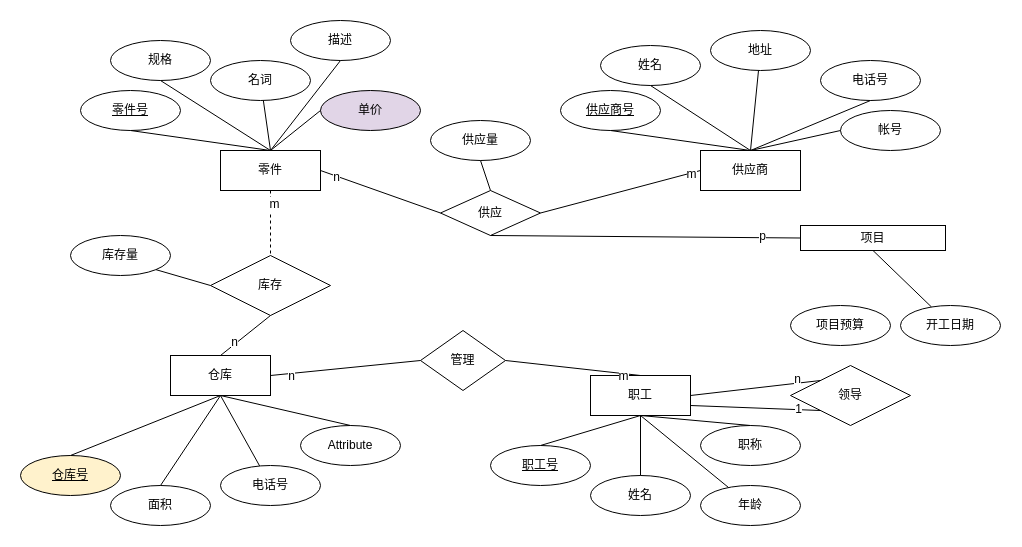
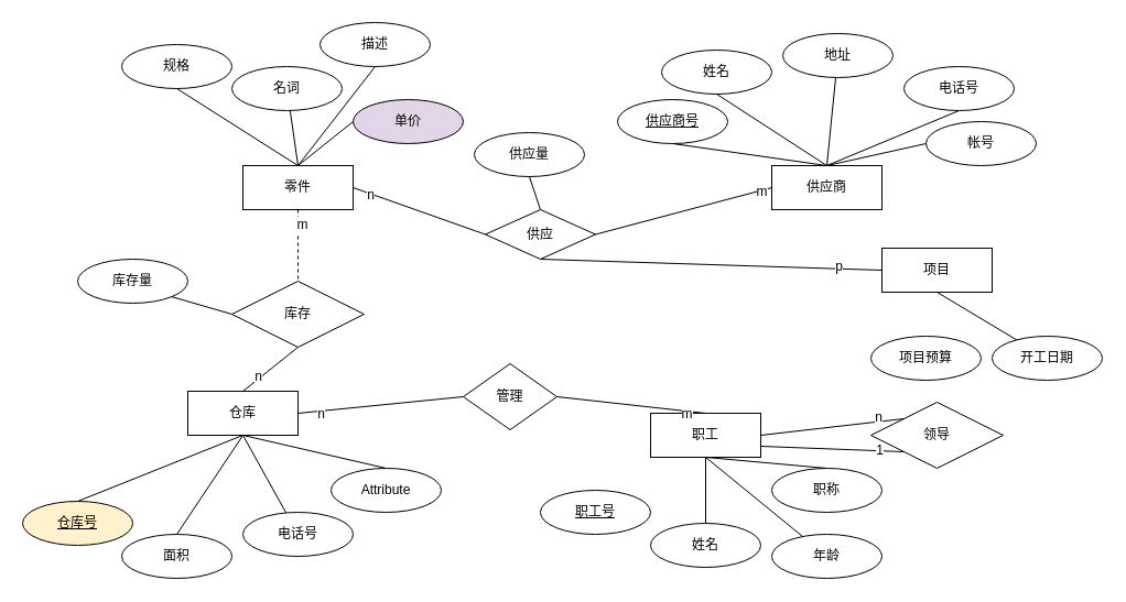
  <mxCell id="0" />
  <mxCell id="1" parent="0" />
  <mxCell id="2" value="零件" style="whiteSpace=wrap;html=1;align=center;" vertex="1" parent="1"><mxGeometry x="220" y="150" width="100" height="40" as="geometry" /></mxCell>
- <mxCell id="3" value="零件号" style="ellipse;whiteSpace=wrap;html=1;align=center;fontStyle=4" vertex="1" parent="1"><mxGeometry x="80" y="90" width="100" height="40" as="geometry" /></mxCell>
- <mxCell id="4" value="" style="endArrow=none;html=1;rounded=0;entryX=0.5;entryY=0;entryDx=0;entryDy=0;exitX=0.5;exitY=1;exitDx=0;exitDy=0;" edge="1" parent="1" source="3" target="2"><mxGeometry relative="1" as="geometry"><mxPoint x="120" y="149" as="sourcePoint" /><mxPoint x="280" y="149" as="targetPoint" /></mxGeometry></mxCell>
  <mxCell id="5" value="规格" style="ellipse;whiteSpace=wrap;html=1;align=center;" vertex="1" parent="1"><mxGeometry x="110" y="40" width="100" height="40" as="geometry" /></mxCell>
  <mxCell id="6" value="描述" style="ellipse;whiteSpace=wrap;html=1;align=center;" vertex="1" parent="1"><mxGeometry x="290" y="20" width="100" height="40" as="geometry" /></mxCell>
  <mxCell id="7" value="名词" style="ellipse;whiteSpace=wrap;html=1;align=center;" vertex="1" parent="1"><mxGeometry x="210" y="60" width="100" height="40" as="geometry" /></mxCell>
  <mxCell id="8" value="" style="endArrow=none;html=1;rounded=0;entryX=0.5;entryY=0;entryDx=0;entryDy=0;exitX=0.5;exitY=1;exitDx=0;exitDy=0;" edge="1" parent="1" source="5" target="2"><mxGeometry relative="1" as="geometry"><mxPoint x="140" y="140" as="sourcePoint" /><mxPoint x="280" y="160" as="targetPoint" /></mxGeometry></mxCell>
  <mxCell id="9" value="" style="endArrow=none;html=1;rounded=0;entryX=0.5;entryY=0;entryDx=0;entryDy=0;" edge="1" parent="1" source="7" target="2"><mxGeometry relative="1" as="geometry"><mxPoint x="180" y="60" as="sourcePoint" /><mxPoint x="280" y="160" as="targetPoint" /></mxGeometry></mxCell>
  <mxCell id="10" value="" style="endArrow=none;html=1;rounded=0;entryX=0.5;entryY=0;entryDx=0;entryDy=0;exitX=0.5;exitY=1;exitDx=0;exitDy=0;" edge="1" parent="1" source="6" target="2"><mxGeometry relative="1" as="geometry"><mxPoint x="190" y="70" as="sourcePoint" /><mxPoint x="290" y="170" as="targetPoint" /></mxGeometry></mxCell>
  <mxCell id="11" value="供应商" style="whiteSpace=wrap;html=1;align=center;" vertex="1" parent="1"><mxGeometry x="700" y="150" width="100" height="40" as="geometry" /></mxCell>
  <mxCell id="12" value="供应商号" style="ellipse;whiteSpace=wrap;html=1;align=center;fontStyle=4" vertex="1" parent="1"><mxGeometry x="560" y="90" width="100" height="40" as="geometry" /></mxCell>
  <mxCell id="13" value="" style="endArrow=none;html=1;rounded=0;entryX=0.5;entryY=0;entryDx=0;entryDy=0;exitX=0.5;exitY=1;exitDx=0;exitDy=0;" edge="1" parent="1" source="12" target="11"><mxGeometry relative="1" as="geometry"><mxPoint x="600" y="149" as="sourcePoint" /><mxPoint x="760" y="149" as="targetPoint" /></mxGeometry></mxCell>
  <mxCell id="14" value="姓名" style="ellipse;whiteSpace=wrap;html=1;align=center;" vertex="1" parent="1"><mxGeometry x="600" y="45" width="100" height="40" as="geometry" /></mxCell>
  <mxCell id="15" value="电话号" style="ellipse;whiteSpace=wrap;html=1;align=center;" vertex="1" parent="1"><mxGeometry x="820" y="60" width="100" height="40" as="geometry" /></mxCell>
  <mxCell id="16" value="地址" style="ellipse;whiteSpace=wrap;html=1;align=center;" vertex="1" parent="1"><mxGeometry x="710" y="30" width="100" height="40" as="geometry" /></mxCell>
  <mxCell id="17" value="" style="endArrow=none;html=1;rounded=0;entryX=0.5;entryY=0;entryDx=0;entryDy=0;exitX=0.5;exitY=1;exitDx=0;exitDy=0;" edge="1" parent="1" source="14" target="11"><mxGeometry relative="1" as="geometry"><mxPoint x="620" y="140" as="sourcePoint" /><mxPoint x="760" y="160" as="targetPoint" /></mxGeometry></mxCell>
  <mxCell id="18" value="" style="endArrow=none;html=1;rounded=0;entryX=0.5;entryY=0;entryDx=0;entryDy=0;" edge="1" parent="1" source="16" target="11"><mxGeometry relative="1" as="geometry"><mxPoint x="660" y="60" as="sourcePoint" /><mxPoint x="760" y="160" as="targetPoint" /></mxGeometry></mxCell>
  <mxCell id="19" value="" style="endArrow=none;html=1;rounded=0;entryX=0.5;entryY=0;entryDx=0;entryDy=0;exitX=0.5;exitY=1;exitDx=0;exitDy=0;" edge="1" parent="1" source="15" target="11"><mxGeometry relative="1" as="geometry"><mxPoint x="670" y="70" as="sourcePoint" /><mxPoint x="770" y="170" as="targetPoint" /></mxGeometry></mxCell>
- <mxCell id="20" value="项目" style="whiteSpace=wrap;html=1;align=center;" vertex="1" parent="1"><mxGeometry x="800" y="225" width="145" height="25" as="geometry" /></mxCell>
+ <mxCell id="20" value="项目" style="whiteSpace=wrap;html=1;align=center;" vertex="1" parent="1"><mxGeometry x="800" y="225" width="100" height="40" as="geometry" /></mxCell>
  <mxCell id="21" value="项目预算" style="ellipse;whiteSpace=wrap;html=1;align=center;" vertex="1" parent="1"><mxGeometry x="790" y="305" width="100" height="40" as="geometry" /></mxCell>
  <mxCell id="22" value="开工日期" style="ellipse;whiteSpace=wrap;html=1;align=center;" vertex="1" parent="1"><mxGeometry x="900" y="305" width="100" height="40" as="geometry" /></mxCell>
  <mxCell id="23" value="" style="endArrow=none;html=1;rounded=0;entryX=0.5;entryY=1;entryDx=0;entryDy=0;" edge="1" parent="1" source="22" target="20"><mxGeometry relative="1" as="geometry"><mxPoint x="940" y="165" as="sourcePoint" /><mxPoint x="1040" y="265" as="targetPoint" /></mxGeometry></mxCell>
  <mxCell id="24" value="仓库" style="whiteSpace=wrap;html=1;align=center;" vertex="1" parent="1"><mxGeometry x="170" y="355" width="100" height="40" as="geometry" /></mxCell>
  <mxCell id="25" value="面积" style="ellipse;whiteSpace=wrap;html=1;align=center;" vertex="1" parent="1"><mxGeometry x="110" y="485" width="100" height="40" as="geometry" /></mxCell>
  <mxCell id="26" value="" style="endArrow=none;html=1;rounded=0;entryX=0.5;entryY=1;entryDx=0;entryDy=0;exitX=0.5;exitY=0;exitDx=0;exitDy=0;" edge="1" parent="1" source="25" target="24"><mxGeometry relative="1" as="geometry"><mxPoint x="250" y="384" as="sourcePoint" /><mxPoint x="410" y="384" as="targetPoint" /></mxGeometry></mxCell>
  <mxCell id="27" value="仓库号" style="ellipse;whiteSpace=wrap;html=1;align=center;fontStyle=4;fillColor=#fff2cc;" vertex="1" parent="1"><mxGeometry x="20" y="455" width="100" height="40" as="geometry" /></mxCell>
  <mxCell id="28" value="Attribute" style="ellipse;whiteSpace=wrap;html=1;align=center;" vertex="1" parent="1"><mxGeometry x="300" y="425" width="100" height="40" as="geometry" /></mxCell>
  <mxCell id="29" value="电话号" style="ellipse;whiteSpace=wrap;html=1;align=center;" vertex="1" parent="1"><mxGeometry x="220" y="465" width="100" height="40" as="geometry" /></mxCell>
  <mxCell id="30" value="" style="endArrow=none;html=1;rounded=0;entryX=0.5;entryY=1;entryDx=0;entryDy=0;exitX=0.5;exitY=0;exitDx=0;exitDy=0;" edge="1" parent="1" source="27" target="24"><mxGeometry relative="1" as="geometry"><mxPoint x="270" y="375" as="sourcePoint" /><mxPoint x="410" y="395" as="targetPoint" /></mxGeometry></mxCell>
  <mxCell id="31" value="" style="endArrow=none;html=1;rounded=0;entryX=0.5;entryY=1;entryDx=0;entryDy=0;" edge="1" parent="1" source="29" target="24"><mxGeometry relative="1" as="geometry"><mxPoint x="310" y="295" as="sourcePoint" /><mxPoint x="410" y="395" as="targetPoint" /></mxGeometry></mxCell>
  <mxCell id="32" value="" style="endArrow=none;html=1;rounded=0;exitX=0.5;exitY=0;exitDx=0;exitDy=0;entryX=0.5;entryY=1;entryDx=0;entryDy=0;" edge="1" parent="1" source="28" target="24"><mxGeometry relative="1" as="geometry"><mxPoint x="320" y="305" as="sourcePoint" /><mxPoint x="400" y="425" as="targetPoint" /></mxGeometry></mxCell>
  <mxCell id="33" value="职工" style="whiteSpace=wrap;html=1;align=center;" vertex="1" parent="1"><mxGeometry x="590" y="375" width="100" height="40" as="geometry" /></mxCell>
  <mxCell id="34" value="姓名" style="ellipse;whiteSpace=wrap;html=1;align=center;" vertex="1" parent="1"><mxGeometry x="590" y="475" width="100" height="40" as="geometry" /></mxCell>
  <mxCell id="35" value="" style="endArrow=none;html=1;rounded=0;entryX=0.5;entryY=1;entryDx=0;entryDy=0;exitX=0.5;exitY=0;exitDx=0;exitDy=0;" edge="1" parent="1" source="34" target="33"><mxGeometry relative="1" as="geometry"><mxPoint x="650" y="404" as="sourcePoint" /><mxPoint x="810" y="404" as="targetPoint" /></mxGeometry></mxCell>
  <mxCell id="36" value="职工号" style="ellipse;whiteSpace=wrap;html=1;align=center;fontStyle=4" vertex="1" parent="1"><mxGeometry x="490" y="445" width="100" height="40" as="geometry" /></mxCell>
  <mxCell id="37" value="职称" style="ellipse;whiteSpace=wrap;html=1;align=center;" vertex="1" parent="1"><mxGeometry x="700" y="425" width="100" height="40" as="geometry" /></mxCell>
  <mxCell id="38" value="年龄" style="ellipse;whiteSpace=wrap;html=1;align=center;" vertex="1" parent="1"><mxGeometry x="700" y="485" width="100" height="40" as="geometry" /></mxCell>
- <mxCell id="39" value="" style="endArrow=none;html=1;rounded=0;entryX=0.5;entryY=1;entryDx=0;entryDy=0;exitX=0.5;exitY=0;exitDx=0;exitDy=0;" edge="1" parent="1" source="36" target="33"><mxGeometry relative="1" as="geometry"><mxPoint x="670" y="395" as="sourcePoint" /><mxPoint x="810" y="415" as="targetPoint" /></mxGeometry></mxCell>
  <mxCell id="40" value="" style="endArrow=none;html=1;rounded=0;entryX=0.5;entryY=1;entryDx=0;entryDy=0;" edge="1" parent="1" source="38" target="33"><mxGeometry relative="1" as="geometry"><mxPoint x="710" y="315" as="sourcePoint" /><mxPoint x="810" y="415" as="targetPoint" /></mxGeometry></mxCell>
  <mxCell id="41" value="" style="endArrow=none;html=1;rounded=0;exitX=0.5;exitY=0;exitDx=0;exitDy=0;entryX=0.5;entryY=1;entryDx=0;entryDy=0;" edge="1" parent="1" source="37" target="33"><mxGeometry relative="1" as="geometry"><mxPoint x="720" y="325" as="sourcePoint" /><mxPoint x="800" y="445" as="targetPoint" /></mxGeometry></mxCell>
  <mxCell id="42" value="单价" style="ellipse;whiteSpace=wrap;html=1;align=center;fillColor=#e1d5e7;" vertex="1" parent="1"><mxGeometry x="320" y="90" width="100" height="40" as="geometry" /></mxCell>
  <mxCell id="43" value="" style="endArrow=none;html=1;rounded=0;entryX=0.5;entryY=0;entryDx=0;entryDy=0;exitX=0;exitY=0.5;exitDx=0;exitDy=0;" edge="1" parent="1" source="42" target="2"><mxGeometry relative="1" as="geometry"><mxPoint x="400" y="110" as="sourcePoint" /><mxPoint x="280" y="160" as="targetPoint" /></mxGeometry></mxCell>
  <mxCell id="44" value="帐号" style="ellipse;whiteSpace=wrap;html=1;align=center;" vertex="1" parent="1"><mxGeometry x="840" y="110" width="100" height="40" as="geometry" /></mxCell>
  <mxCell id="45" value="" style="endArrow=none;html=1;rounded=0;exitX=0.5;exitY=0;exitDx=0;exitDy=0;entryX=0;entryY=0.5;entryDx=0;entryDy=0;" edge="1" parent="1" source="11" target="44"><mxGeometry relative="1" as="geometry"><mxPoint x="820" y="230" as="sourcePoint" /><mxPoint x="980" y="230" as="targetPoint" /></mxGeometry></mxCell>
  <mxCell id="46" value="供应" style="shape=rhombus;perimeter=rhombusPerimeter;whiteSpace=wrap;html=1;align=center;" vertex="1" parent="1"><mxGeometry x="440" y="190" width="100" height="45" as="geometry" /></mxCell>
  <mxCell id="47" value="" style="endArrow=none;html=1;rounded=0;exitX=1;exitY=0.5;exitDx=0;exitDy=0;entryX=0;entryY=0.5;entryDx=0;entryDy=0;" edge="1" parent="1" source="2" target="46"><mxGeometry relative="1" as="geometry"><mxPoint x="300" y="235" as="sourcePoint" /><mxPoint x="460" y="235" as="targetPoint" /></mxGeometry></mxCell>
  <mxCell id="48" value="n" style="text;html=1;align=center;verticalAlign=middle;resizable=0;points=[];labelBackgroundColor=#ffffff;" vertex="1" connectable="0" parent="47"><mxGeometry x="-0.731" y="-1" relative="1" as="geometry"><mxPoint as="offset" /></mxGeometry></mxCell>
  <mxCell id="49" value="" style="endArrow=none;html=1;rounded=0;exitX=1;exitY=0.5;exitDx=0;exitDy=0;entryX=0;entryY=0.5;entryDx=0;entryDy=0;" edge="1" parent="1" source="46" target="11"><mxGeometry relative="1" as="geometry"><mxPoint x="330" y="180" as="sourcePoint" /><mxPoint x="450" y="230" as="targetPoint" /></mxGeometry></mxCell>
  <mxCell id="50" value="m" style="text;html=1;align=center;verticalAlign=middle;resizable=0;points=[];labelBackgroundColor=#ffffff;" vertex="1" connectable="0" parent="49"><mxGeometry x="0.871" y="-1" relative="1" as="geometry"><mxPoint as="offset" /></mxGeometry></mxCell>
  <mxCell id="51" value="库存" style="shape=rhombus;perimeter=rhombusPerimeter;whiteSpace=wrap;html=1;align=center;" vertex="1" parent="1"><mxGeometry x="210" y="255" width="120" height="60" as="geometry" /></mxCell>
  <mxCell id="52" value="库存量" style="ellipse;whiteSpace=wrap;html=1;align=center;" vertex="1" parent="1"><mxGeometry x="70" y="235" width="100" height="40" as="geometry" /></mxCell>
  <mxCell id="53" value="" style="endArrow=none;html=1;rounded=0;exitX=1;exitY=1;exitDx=0;exitDy=0;entryX=0;entryY=0.5;entryDx=0;entryDy=0;" edge="1" parent="1" source="52" target="51"><mxGeometry relative="1" as="geometry"><mxPoint x="225" y="430" as="sourcePoint" /><mxPoint x="345" y="270" as="targetPoint" /></mxGeometry></mxCell>
  <mxCell id="54" value="" style="endArrow=none;html=1;rounded=0;exitX=0.5;exitY=1;exitDx=0;exitDy=0;entryX=0;entryY=0.5;entryDx=0;entryDy=0;" edge="1" parent="1" source="46" target="20"><mxGeometry relative="1" as="geometry"><mxPoint x="530" y="255" as="sourcePoint" /><mxPoint x="570" y="435" as="targetPoint" /></mxGeometry></mxCell>
  <mxCell id="55" value="p" style="text;html=1;align=center;verticalAlign=middle;resizable=0;points=[];labelBackgroundColor=#ffffff;" vertex="1" connectable="0" parent="54"><mxGeometry x="0.749" y="2" relative="1" as="geometry"><mxPoint as="offset" /></mxGeometry></mxCell>
  <mxCell id="56" value="" style="endArrow=none;html=1;rounded=0;exitX=0.5;exitY=1;exitDx=0;exitDy=0;entryX=0.5;entryY=0;entryDx=0;entryDy=0;" edge="1" parent="1" source="51" target="24"><mxGeometry relative="1" as="geometry"><mxPoint x="165.355" y="279.142" as="sourcePoint" /><mxPoint x="220" y="295" as="targetPoint" /></mxGeometry></mxCell>
  <mxCell id="57" value="n" style="text;html=1;align=center;verticalAlign=middle;resizable=0;points=[];labelBackgroundColor=#ffffff;" vertex="1" connectable="0" parent="56"><mxGeometry x="0.426" y="-3" relative="1" as="geometry"><mxPoint x="1" as="offset" /></mxGeometry></mxCell>
  <mxCell id="58" value="" style="endArrow=none;html=1;rounded=0;exitX=0.5;exitY=1;exitDx=0;exitDy=0;dashed=1;" edge="1" parent="1" source="2" target="51"><mxGeometry relative="1" as="geometry"><mxPoint x="175.355" y="289.142" as="sourcePoint" /><mxPoint x="230" y="305" as="targetPoint" /></mxGeometry></mxCell>
  <mxCell id="59" value="m" style="text;html=1;align=center;verticalAlign=middle;resizable=0;points=[];labelBackgroundColor=#ffffff;" vertex="1" connectable="0" parent="58"><mxGeometry x="-0.614" y="3" relative="1" as="geometry"><mxPoint as="offset" /></mxGeometry></mxCell>
  <mxCell id="60" value="供应量" style="ellipse;whiteSpace=wrap;html=1;align=center;" vertex="1" parent="1"><mxGeometry x="430" y="120" width="100" height="40" as="geometry" /></mxCell>
  <mxCell id="61" value="" style="endArrow=none;html=1;rounded=0;exitX=0.5;exitY=1;exitDx=0;exitDy=0;entryX=0.5;entryY=0;entryDx=0;entryDy=0;" edge="1" parent="1" source="60" target="46"><mxGeometry relative="1" as="geometry"><mxPoint x="165.355" y="279.142" as="sourcePoint" /><mxPoint x="220" y="295" as="targetPoint" /></mxGeometry></mxCell>
  <mxCell id="62" value="管理" style="shape=rhombus;perimeter=rhombusPerimeter;whiteSpace=wrap;html=1;align=center;" vertex="1" parent="1"><mxGeometry x="420" y="330" width="85" height="60" as="geometry" /></mxCell>
  <mxCell id="63" value="" style="endArrow=none;html=1;rounded=0;exitX=1;exitY=0.5;exitDx=0;exitDy=0;entryX=0.5;entryY=0;entryDx=0;entryDy=0;" edge="1" parent="1" source="62" target="33"><mxGeometry relative="1" as="geometry"><mxPoint x="570" y="410" as="sourcePoint" /><mxPoint x="730" y="410" as="targetPoint" /></mxGeometry></mxCell>
  <mxCell id="64" value="m" style="text;html=1;align=center;verticalAlign=middle;resizable=0;points=[];labelBackgroundColor=#ffffff;" vertex="1" connectable="0" parent="63"><mxGeometry x="0.739" y="-2" relative="1" as="geometry"><mxPoint as="offset" /></mxGeometry></mxCell>
  <mxCell id="65" value="" style="endArrow=none;html=1;rounded=0;exitX=1;exitY=0.5;exitDx=0;exitDy=0;entryX=0;entryY=0.5;entryDx=0;entryDy=0;" edge="1" parent="1" source="24" target="62"><mxGeometry relative="1" as="geometry"><mxPoint x="175.355" y="289.142" as="sourcePoint" /><mxPoint x="230" y="305" as="targetPoint" /></mxGeometry></mxCell>
  <mxCell id="66" value="n" style="text;html=1;align=center;verticalAlign=middle;resizable=0;points=[];labelBackgroundColor=#ffffff;" vertex="1" connectable="0" parent="65"><mxGeometry x="-0.738" y="-2" relative="1" as="geometry"><mxPoint as="offset" /></mxGeometry></mxCell>
  <mxCell id="67" value="领导" style="shape=rhombus;perimeter=rhombusPerimeter;whiteSpace=wrap;html=1;align=center;" vertex="1" parent="1"><mxGeometry x="790" y="365" width="120" height="60" as="geometry" /></mxCell>
  <mxCell id="68" value="" style="endArrow=none;html=1;rounded=0;exitX=1;exitY=0.5;exitDx=0;exitDy=0;" edge="1" parent="1" source="33"><mxGeometry relative="1" as="geometry"><mxPoint x="690" y="380" as="sourcePoint" /><mxPoint x="820" y="380" as="targetPoint" /></mxGeometry></mxCell>
  <mxCell id="69" value="n" style="text;html=1;align=center;verticalAlign=middle;resizable=0;points=[];labelBackgroundColor=#ffffff;" vertex="1" connectable="0" parent="68"><mxGeometry x="0.65" y="4" relative="1" as="geometry"><mxPoint as="offset" /></mxGeometry></mxCell>
  <mxCell id="70" value="" style="endArrow=none;html=1;rounded=0;exitX=1;exitY=0.75;exitDx=0;exitDy=0;entryX=0;entryY=1;entryDx=0;entryDy=0;" edge="1" parent="1" source="33" target="67"><mxGeometry relative="1" as="geometry"><mxPoint x="185.355" y="299.142" as="sourcePoint" /><mxPoint x="240" y="315" as="targetPoint" /></mxGeometry></mxCell>
  <mxCell id="71" value="1" style="text;html=1;align=center;verticalAlign=middle;resizable=0;points=[];labelBackgroundColor=#ffffff;" vertex="1" connectable="0" parent="70"><mxGeometry x="0.658" y="1" relative="1" as="geometry"><mxPoint as="offset" /></mxGeometry></mxCell>
